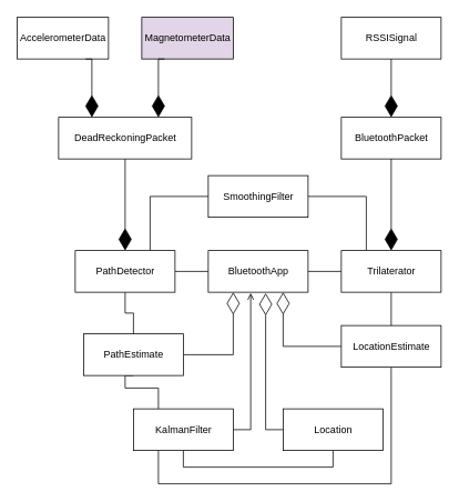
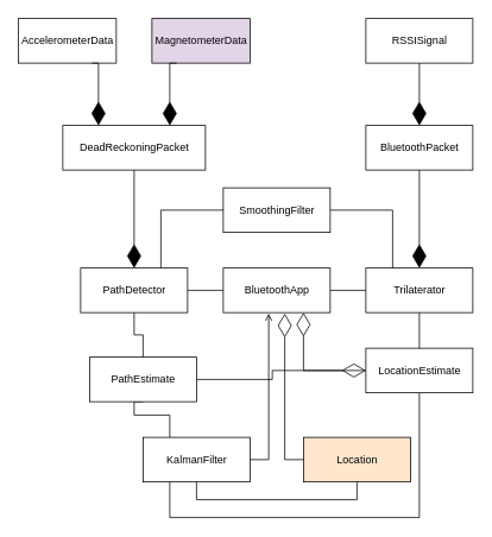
  <mxCell id="0" />
  <mxCell id="1" parent="0" />
  <mxCell id="2" value="AccelerometerData" style="html=1;" vertex="1" parent="1"><mxGeometry x="20" y="20" width="110" height="50" as="geometry" /></mxCell>
  <mxCell id="3" value="MagnetometerData" style="html=1;fillColor=#e1d5e7;" vertex="1" parent="1"><mxGeometry x="170" y="20" width="110" height="50" as="geometry" /></mxCell>
  <mxCell id="4" value="RSSISignal" style="html=1;" vertex="1" parent="1"><mxGeometry x="410" y="20" width="120" height="50" as="geometry" /></mxCell>
  <mxCell id="5" value="BluetoothPacket" style="html=1;" vertex="1" parent="1"><mxGeometry x="410" y="140" width="120" height="50" as="geometry" /></mxCell>
  <mxCell id="6" style="edgeStyle=orthogonalEdgeStyle;rounded=0;orthogonalLoop=1;jettySize=auto;html=1;exitX=1;exitY=0.5;exitDx=0;exitDy=0;entryX=0.25;entryY=0;entryDx=0;entryDy=0;startArrow=none;startFill=0;endArrow=none;endFill=0;" edge="1" parent="1" source="7" target="29"><mxGeometry relative="1" as="geometry" /></mxCell>
  <mxCell id="7" value="SmoothingFilter" style="html=1;" vertex="1" parent="1"><mxGeometry x="250" y="210" width="120" height="50" as="geometry" /></mxCell>
  <mxCell id="8" value="DeadReckoningPacket" style="html=1;" vertex="1" parent="1"><mxGeometry x="70" y="140" width="160" height="50" as="geometry" /></mxCell>
- <mxCell id="9" style="edgeStyle=orthogonalEdgeStyle;rounded=0;orthogonalLoop=1;jettySize=auto;html=1;exitX=1;exitY=0.5;exitDx=0;exitDy=0;entryX=0.25;entryY=1;entryDx=0;entryDy=0;endArrow=diamondThin;endFill=0;startArrow=none;startFill=0;endSize=24;" edge="1" parent="1" source="12" target="25"><mxGeometry relative="1" as="geometry" /></mxCell>
+ <mxCell id="9" style="edgeStyle=orthogonalEdgeStyle;rounded=0;orthogonalLoop=1;jettySize=auto;html=1;exitX=1;exitY=0.5;exitDx=0;exitDy=0;endArrow=diamondThin;endFill=0;startArrow=none;startFill=0;endSize=24;" edge="1" parent="1" source="12" target="18"><mxGeometry relative="1" as="geometry" /></mxCell>
  <mxCell id="10" style="edgeStyle=orthogonalEdgeStyle;rounded=0;orthogonalLoop=1;jettySize=auto;html=1;exitX=0.5;exitY=0;exitDx=0;exitDy=0;entryX=0.5;entryY=1;entryDx=0;entryDy=0;startArrow=none;startFill=0;endArrow=none;endFill=0;" edge="1" parent="1" source="12" target="15"><mxGeometry relative="1" as="geometry" /></mxCell>
  <mxCell id="11" style="edgeStyle=orthogonalEdgeStyle;rounded=0;orthogonalLoop=1;jettySize=auto;html=1;exitX=0.5;exitY=1;exitDx=0;exitDy=0;entryX=0.25;entryY=0;entryDx=0;entryDy=0;startArrow=none;startFill=0;endArrow=none;endFill=0;endSize=6;strokeWidth=1;" edge="1" parent="1" source="12" target="21"><mxGeometry relative="1" as="geometry"><Array as="points"><mxPoint x="150" y="465" /><mxPoint x="190" y="465" /></Array></mxGeometry></mxCell>
  <mxCell id="12" value="PathEstimate" style="html=1;" vertex="1" parent="1"><mxGeometry x="100" y="400" width="120" height="50" as="geometry" /></mxCell>
  <mxCell id="13" style="edgeStyle=orthogonalEdgeStyle;rounded=0;orthogonalLoop=1;jettySize=auto;html=1;exitX=1;exitY=0.5;exitDx=0;exitDy=0;entryX=0;entryY=0.5;entryDx=0;entryDy=0;endArrow=none;endFill=0;" edge="1" parent="1" source="15" target="25"><mxGeometry relative="1" as="geometry" /></mxCell>
  <mxCell id="14" style="edgeStyle=orthogonalEdgeStyle;rounded=0;orthogonalLoop=1;jettySize=auto;html=1;exitX=0.75;exitY=0;exitDx=0;exitDy=0;entryX=0;entryY=0.5;entryDx=0;entryDy=0;startArrow=none;startFill=0;endArrow=none;endFill=0;" edge="1" parent="1" source="15" target="7"><mxGeometry relative="1" as="geometry" /></mxCell>
  <mxCell id="15" value="PathDetector" style="html=1;" vertex="1" parent="1"><mxGeometry x="90" y="300" width="120" height="50" as="geometry" /></mxCell>
  <mxCell id="16" style="edgeStyle=orthogonalEdgeStyle;rounded=0;orthogonalLoop=1;jettySize=auto;html=1;exitX=0;exitY=0.5;exitDx=0;exitDy=0;entryX=0.75;entryY=1;entryDx=0;entryDy=0;endArrow=diamondThin;endFill=0;startArrow=none;startFill=0;strokeWidth=1;endSize=24;" edge="1" parent="1" source="18" target="25"><mxGeometry relative="1" as="geometry" /></mxCell>
  <mxCell id="17" style="edgeStyle=orthogonalEdgeStyle;rounded=0;orthogonalLoop=1;jettySize=auto;html=1;exitX=0.5;exitY=1;exitDx=0;exitDy=0;entryX=0.25;entryY=1;entryDx=0;entryDy=0;startArrow=none;startFill=0;endArrow=none;endFill=0;endSize=6;strokeWidth=1;" edge="1" parent="1" source="18" target="21"><mxGeometry relative="1" as="geometry"><Array as="points"><mxPoint x="470" y="580" /><mxPoint x="190" y="580" /></Array></mxGeometry></mxCell>
  <mxCell id="18" value="LocationEstimate" style="html=1;" vertex="1" parent="1"><mxGeometry x="410" y="390" width="120" height="50" as="geometry" /></mxCell>
  <mxCell id="19" style="edgeStyle=orthogonalEdgeStyle;rounded=0;orthogonalLoop=1;jettySize=auto;html=1;exitX=1;exitY=0.5;exitDx=0;exitDy=0;entryX=0.425;entryY=1.02;entryDx=0;entryDy=0;entryPerimeter=0;endArrow=open;endFill=0;" edge="1" parent="1" source="21" target="25"><mxGeometry relative="1" as="geometry" /></mxCell>
  <mxCell id="20" style="edgeStyle=orthogonalEdgeStyle;rounded=0;orthogonalLoop=1;jettySize=auto;html=1;exitX=0.5;exitY=1;exitDx=0;exitDy=0;entryX=0.5;entryY=1;entryDx=0;entryDy=0;endArrow=none;endFill=0;" edge="1" parent="1" source="21" target="22"><mxGeometry relative="1" as="geometry" /></mxCell>
  <mxCell id="21" value="KalmanFilter" style="html=1;" vertex="1" parent="1"><mxGeometry x="160" y="490" width="120" height="50" as="geometry" /></mxCell>
- <mxCell id="22" value="Location" style="html=1;" vertex="1" parent="1"><mxGeometry x="340" y="490" width="120" height="50" as="geometry" /></mxCell>
+ <mxCell id="22" value="Location" style="html=1;fillColor=#ffe6cc;" vertex="1" parent="1"><mxGeometry x="340" y="490" width="120" height="50" as="geometry" /></mxCell>
  <mxCell id="23" value="" style="endArrow=diamondThin;endFill=1;endSize=24;html=1;entryX=0.5;entryY=0;entryDx=0;entryDy=0;exitX=0.5;exitY=1;exitDx=0;exitDy=0;" edge="1" parent="1" source="4" target="5"><mxGeometry width="160" relative="1" as="geometry"><mxPoint x="70" y="590" as="sourcePoint" /><mxPoint x="230" y="590" as="targetPoint" /></mxGeometry></mxCell>
  <mxCell id="24" style="edgeStyle=orthogonalEdgeStyle;rounded=0;orthogonalLoop=1;jettySize=auto;html=1;exitX=1;exitY=0.5;exitDx=0;exitDy=0;entryX=0;entryY=0.5;entryDx=0;entryDy=0;endArrow=none;endFill=0;" edge="1" parent="1" source="25" target="29"><mxGeometry relative="1" as="geometry" /></mxCell>
  <mxCell id="25" value="BluetoothApp" style="html=1;" vertex="1" parent="1"><mxGeometry x="250" y="300" width="120" height="50" as="geometry" /></mxCell>
  <mxCell id="26" value="" style="endArrow=diamondThin;endFill=1;endSize=24;html=1;exitX=0.25;exitY=1;exitDx=0;exitDy=0;entryX=0.75;entryY=0;entryDx=0;entryDy=0;edgeStyle=orthogonalEdgeStyle;rounded=0;" edge="1" parent="1" source="3" target="8"><mxGeometry width="160" relative="1" as="geometry"><mxPoint x="170" y="110" as="sourcePoint" /><mxPoint x="330" y="110" as="targetPoint" /><Array as="points"><mxPoint x="190" y="70" /></Array></mxGeometry></mxCell>
  <mxCell id="27" value="" style="endArrow=diamondThin;endFill=1;endSize=24;html=1;exitX=0.75;exitY=1;exitDx=0;exitDy=0;entryX=0.25;entryY=0;entryDx=0;entryDy=0;edgeStyle=orthogonalEdgeStyle;rounded=0;" edge="1" parent="1" source="2" target="8"><mxGeometry width="160" relative="1" as="geometry"><mxPoint x="-70" y="100" as="sourcePoint" /><mxPoint x="90" y="100" as="targetPoint" /><Array as="points"><mxPoint x="110" y="70" /></Array></mxGeometry></mxCell>
  <mxCell id="28" style="edgeStyle=orthogonalEdgeStyle;rounded=0;orthogonalLoop=1;jettySize=auto;html=1;exitX=0.5;exitY=1;exitDx=0;exitDy=0;entryX=0.5;entryY=0;entryDx=0;entryDy=0;startArrow=none;startFill=0;endArrow=none;endFill=0;" edge="1" parent="1" source="29" target="18"><mxGeometry relative="1" as="geometry" /></mxCell>
  <mxCell id="29" value="Trilaterator" style="html=1;" vertex="1" parent="1"><mxGeometry x="410" y="300" width="120" height="50" as="geometry" /></mxCell>
  <mxCell id="30" value="" style="endArrow=diamondThin;endFill=1;endSize=24;html=1;exitX=0.5;exitY=1;exitDx=0;exitDy=0;entryX=0.5;entryY=0;entryDx=0;entryDy=0;" edge="1" parent="1" source="5" target="29"><mxGeometry width="160" relative="1" as="geometry"><mxPoint x="510" y="260" as="sourcePoint" /><mxPoint x="670" y="260" as="targetPoint" /></mxGeometry></mxCell>
  <mxCell id="31" value="" style="endArrow=diamondThin;endFill=1;endSize=24;html=1;exitX=0.5;exitY=1;exitDx=0;exitDy=0;entryX=0.5;entryY=0;entryDx=0;entryDy=0;" edge="1" parent="1" source="8" target="15"><mxGeometry width="160" relative="1" as="geometry"><mxPoint x="-20" y="270" as="sourcePoint" /><mxPoint x="140" y="270" as="targetPoint" /></mxGeometry></mxCell>
  <mxCell id="32" value="" style="endArrow=diamondThin;endFill=0;endSize=24;html=1;entryX=0.575;entryY=1.02;entryDx=0;entryDy=0;entryPerimeter=0;exitX=0;exitY=0.5;exitDx=0;exitDy=0;edgeStyle=orthogonalEdgeStyle;rounded=0;" edge="1" parent="1" source="22" target="25"><mxGeometry width="160" relative="1" as="geometry"><mxPoint x="320" y="450" as="sourcePoint" /><mxPoint x="480" y="450" as="targetPoint" /></mxGeometry></mxCell>
